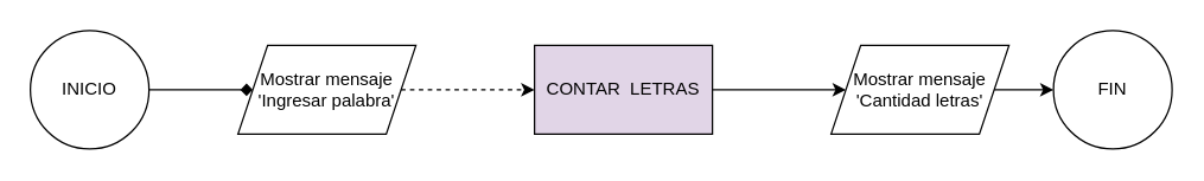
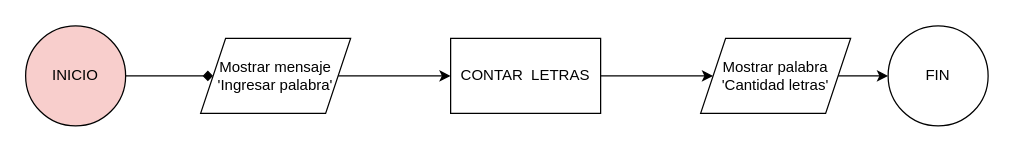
  <mxCell id="0" />
  <mxCell id="1" parent="0" />
  <mxCell id="2" value="" style="edgeStyle=orthogonalEdgeStyle;rounded=0;orthogonalLoop=1;jettySize=auto;html=1;endArrow=diamond;" edge="1" parent="1" source="3" target="5"><mxGeometry relative="1" as="geometry" /></mxCell>
- <mxCell id="3" value="INICIO" style="ellipse;whiteSpace=wrap;html=1;" vertex="1" parent="1"><mxGeometry x="20" y="20" width="80" height="80" as="geometry" /></mxCell>
- <mxCell id="4" value="" style="edgeStyle=orthogonalEdgeStyle;rounded=0;orthogonalLoop=1;jettySize=auto;html=1;dashed=1;" edge="1" parent="1" source="5" target="7"><mxGeometry relative="1" as="geometry" /></mxCell>
+ <mxCell id="3" value="INICIO" style="ellipse;whiteSpace=wrap;html=1;fillColor=#f8cecc;" vertex="1" parent="1"><mxGeometry x="20" y="20" width="80" height="80" as="geometry" /></mxCell>
+ <mxCell id="4" value="" style="edgeStyle=orthogonalEdgeStyle;rounded=0;orthogonalLoop=1;jettySize=auto;html=1;" edge="1" parent="1" source="5" target="7"><mxGeometry relative="1" as="geometry" /></mxCell>
  <mxCell id="5" value="Mostrar mensaje 'Ingresar palabra'" style="shape=parallelogram;perimeter=parallelogramPerimeter;whiteSpace=wrap;html=1;fixedSize=1;" vertex="1" parent="1"><mxGeometry x="160" y="30" width="120" height="60" as="geometry" /></mxCell>
  <mxCell id="6" value="" style="edgeStyle=orthogonalEdgeStyle;rounded=0;orthogonalLoop=1;jettySize=auto;html=1;" edge="1" parent="1" source="7" target="9"><mxGeometry relative="1" as="geometry" /></mxCell>
- <mxCell id="7" value="CONTAR&amp;nbsp; LETRAS" style="whiteSpace=wrap;html=1;fillColor=#e1d5e7;" vertex="1" parent="1"><mxGeometry x="360" y="30" width="120" height="60" as="geometry" /></mxCell>
+ <mxCell id="7" value="CONTAR&amp;nbsp; LETRAS" style="whiteSpace=wrap;html=1;" vertex="1" parent="1"><mxGeometry x="360" y="30" width="120" height="60" as="geometry" /></mxCell>
  <mxCell id="8" value="" style="edgeStyle=orthogonalEdgeStyle;rounded=0;orthogonalLoop=1;jettySize=auto;html=1;" edge="1" parent="1" source="9" target="10"><mxGeometry relative="1" as="geometry" /></mxCell>
- <mxCell id="9" value="Mostrar mensaje 'Cantidad letras'" style="shape=parallelogram;perimeter=parallelogramPerimeter;whiteSpace=wrap;html=1;fixedSize=1;" vertex="1" parent="1"><mxGeometry x="560" y="30" width="120" height="60" as="geometry" /></mxCell>
+ <mxCell id="9" value="Mostrar palabra 'Cantidad letras'" style="shape=parallelogram;perimeter=parallelogramPerimeter;whiteSpace=wrap;html=1;fixedSize=1;" vertex="1" parent="1"><mxGeometry x="560" y="30" width="120" height="60" as="geometry" /></mxCell>
  <mxCell id="10" value="FIN" style="ellipse;whiteSpace=wrap;html=1;" vertex="1" parent="1"><mxGeometry x="710" y="20" width="80" height="80" as="geometry" /></mxCell>
